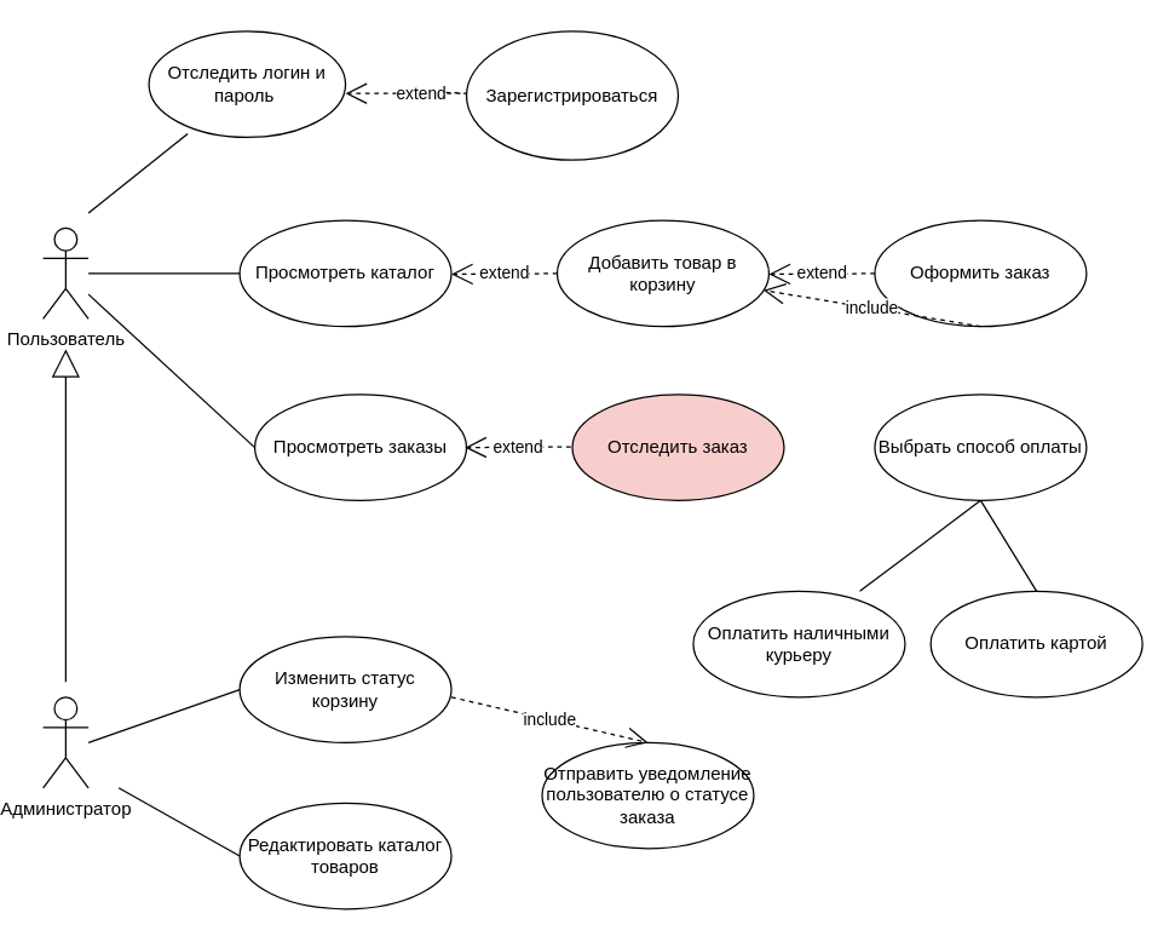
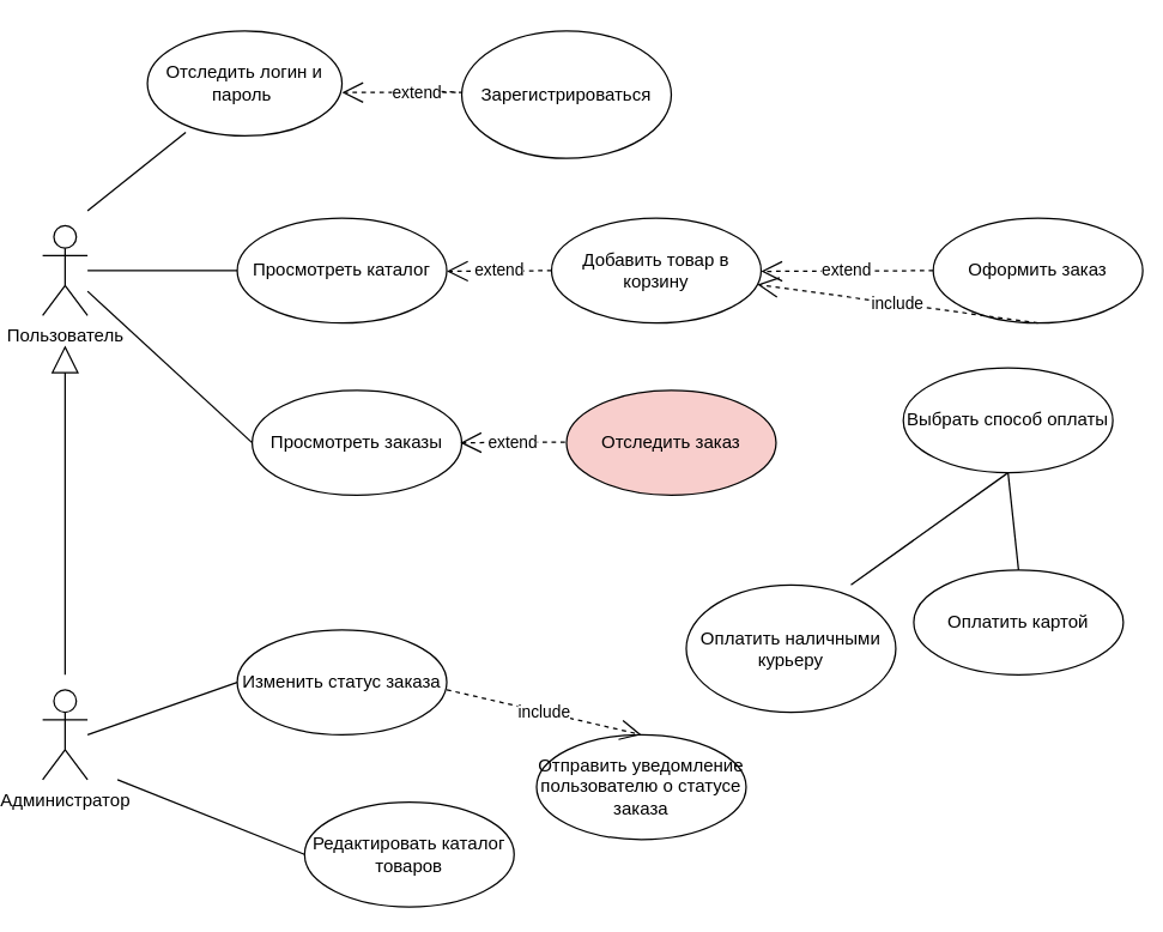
  <mxCell id="0" />
  <mxCell id="1" parent="0" />
  <mxCell id="2" value="Пользователь&lt;div&gt;&lt;br&gt;&lt;/div&gt;" style="shape=umlActor;verticalLabelPosition=bottom;verticalAlign=top;html=1;" vertex="1" parent="1"><mxGeometry x="20" y="150" width="30" height="60" as="geometry" /></mxCell>
  <mxCell id="3" value="Отследить логин и пароль&amp;nbsp;" style="ellipse;whiteSpace=wrap;html=1;" vertex="1" parent="1"><mxGeometry x="90" y="20" width="130" height="70" as="geometry" /></mxCell>
  <mxCell id="4" value="" style="endArrow=none;html=1;rounded=0;entryX=0.197;entryY=0.966;entryDx=0;entryDy=0;entryPerimeter=0;" edge="1" parent="1" target="3"><mxGeometry width="50" height="50" relative="1" as="geometry"><mxPoint x="50" y="140" as="sourcePoint" /><mxPoint x="90" y="100" as="targetPoint" /></mxGeometry></mxCell>
  <mxCell id="5" value="Зарегистрироваться" style="ellipse;whiteSpace=wrap;html=1;" vertex="1" parent="1"><mxGeometry x="300" y="20" width="140" height="85" as="geometry" /></mxCell>
  <mxCell id="6" value="Просмотреть каталог" style="ellipse;whiteSpace=wrap;html=1;" vertex="1" parent="1"><mxGeometry x="150" y="145" width="140" height="70" as="geometry" /></mxCell>
  <mxCell id="7" value="Добавить товар в корзину" style="ellipse;whiteSpace=wrap;html=1;" vertex="1" parent="1"><mxGeometry x="360" y="145" width="140" height="70" as="geometry" /></mxCell>
- <mxCell id="8" value="Оформить заказ" style="ellipse;whiteSpace=wrap;html=1;" vertex="1" parent="1"><mxGeometry x="570" y="145" width="140" height="70" as="geometry" /></mxCell>
+ <mxCell id="8" value="Оформить заказ" style="ellipse;whiteSpace=wrap;html=1;" vertex="1" parent="1"><mxGeometry x="615" y="145" width="140" height="70" as="geometry" /></mxCell>
  <mxCell id="9" value="" style="endArrow=none;html=1;rounded=0;entryX=0;entryY=0.5;entryDx=0;entryDy=0;" edge="1" parent="1" target="6"><mxGeometry width="50" height="50" relative="1" as="geometry"><mxPoint x="50" y="180" as="sourcePoint" /><mxPoint x="100" y="130" as="targetPoint" /></mxGeometry></mxCell>
- <mxCell id="10" value="Выбрать способ оплаты" style="ellipse;whiteSpace=wrap;html=1;" vertex="1" parent="1"><mxGeometry x="570" y="260" width="140" height="70" as="geometry" /></mxCell>
+ <mxCell id="10" value="Выбрать способ оплаты" style="ellipse;whiteSpace=wrap;html=1;" vertex="1" parent="1"><mxGeometry x="595" y="245" width="140" height="70" as="geometry" /></mxCell>
  <mxCell id="11" value="extend" style="endArrow=open;endSize=12;dashed=1;html=1;rounded=0;" edge="1" parent="1"><mxGeometry width="160" relative="1" as="geometry"><mxPoint x="280" y="60" as="sourcePoint" /><mxPoint x="220" y="61" as="targetPoint" /><Array as="points"><mxPoint x="300" y="61" /></Array></mxGeometry></mxCell>
  <mxCell id="12" value="extend" style="endArrow=open;endSize=12;dashed=1;html=1;rounded=0;exitX=0;exitY=0.5;exitDx=0;exitDy=0;" edge="1" parent="1" source="7"><mxGeometry width="160" relative="1" as="geometry"><mxPoint x="360" y="181" as="sourcePoint" /><mxPoint x="290" y="180.5" as="targetPoint" /></mxGeometry></mxCell>
  <mxCell id="13" value="extend" style="endArrow=open;endSize=12;dashed=1;html=1;rounded=0;exitX=0;exitY=0.5;exitDx=0;exitDy=0;" edge="1" parent="1" source="8"><mxGeometry width="160" relative="1" as="geometry"><mxPoint x="560" y="181" as="sourcePoint" /><mxPoint x="500" y="180.5" as="targetPoint" /></mxGeometry></mxCell>
  <mxCell id="14" value="include" style="endArrow=open;endSize=12;dashed=1;html=1;rounded=0;exitX=0.5;exitY=1;exitDx=0;exitDy=0;" edge="1" parent="1" source="8" target="7"><mxGeometry width="160" relative="1" as="geometry"><mxPoint x="675" y="240" as="sourcePoint" /><mxPoint x="605" y="240.5" as="targetPoint" /></mxGeometry></mxCell>
- <mxCell id="15" value="Оплатить картой" style="ellipse;whiteSpace=wrap;html=1;" vertex="1" parent="1"><mxGeometry x="607" y="390" width="140" height="70" as="geometry" /></mxCell>
- <mxCell id="16" value="Оплатить наличными курьеру" style="ellipse;whiteSpace=wrap;html=1;" vertex="1" parent="1"><mxGeometry x="450" y="390" width="140" height="70" as="geometry" /></mxCell>
+ <mxCell id="15" value="Оплатить картой" style="ellipse;whiteSpace=wrap;html=1;" vertex="1" parent="1"><mxGeometry x="602" y="380" width="140" height="70" as="geometry" /></mxCell>
+ <mxCell id="16" value="Оплатить наличными курьеру" style="ellipse;whiteSpace=wrap;html=1;" vertex="1" parent="1"><mxGeometry x="450" y="390" width="140" height="85" as="geometry" /></mxCell>
  <mxCell id="17" value="" style="endArrow=block;endSize=16;endFill=0;html=1;rounded=0;" edge="1" parent="1"><mxGeometry width="160" relative="1" as="geometry"><mxPoint x="35" y="450" as="sourcePoint" /><mxPoint x="35" y="230" as="targetPoint" /></mxGeometry></mxCell>
  <mxCell id="18" value="" style="endArrow=none;endSize=16;endFill=0;html=1;rounded=0;exitX=0.5;exitY=0;exitDx=0;exitDy=0;entryX=0.5;entryY=1;entryDx=0;entryDy=0;" edge="1" parent="1" source="15" target="10"><mxGeometry width="160" relative="1" as="geometry"><mxPoint x="555" y="401" as="sourcePoint" /><mxPoint x="650" y="340" as="targetPoint" /></mxGeometry></mxCell>
  <mxCell id="19" value="Просмотреть заказы" style="ellipse;whiteSpace=wrap;html=1;" vertex="1" parent="1"><mxGeometry x="160" y="260" width="140" height="70" as="geometry" /></mxCell>
  <mxCell id="20" value="Отследить заказ" style="ellipse;whiteSpace=wrap;html=1;fillColor=#f8cecc;" vertex="1" parent="1"><mxGeometry x="370" y="260" width="140" height="70" as="geometry" /></mxCell>
  <mxCell id="21" value="extend" style="endArrow=open;endSize=12;dashed=1;html=1;rounded=0;exitX=0;exitY=0.5;exitDx=0;exitDy=0;" edge="1" parent="1"><mxGeometry width="160" relative="1" as="geometry"><mxPoint x="369" y="294.5" as="sourcePoint" /><mxPoint x="299" y="295" as="targetPoint" /></mxGeometry></mxCell>
  <mxCell id="22" value="" style="endArrow=none;html=1;rounded=0;entryX=0;entryY=0.5;entryDx=0;entryDy=0;" edge="1" parent="1" source="2" target="19"><mxGeometry width="50" height="50" relative="1" as="geometry"><mxPoint x="80" y="310" as="sourcePoint" /><mxPoint x="130" y="260" as="targetPoint" /></mxGeometry></mxCell>
  <mxCell id="23" value="Администратор" style="shape=umlActor;verticalLabelPosition=bottom;verticalAlign=top;html=1;" vertex="1" parent="1"><mxGeometry x="20" y="460" width="30" height="60" as="geometry" /></mxCell>
  <mxCell id="24" value="" style="endArrow=none;endSize=16;endFill=0;html=1;rounded=0;exitX=0.786;exitY=0;exitDx=0;exitDy=0;exitPerimeter=0;entryX=0.5;entryY=1;entryDx=0;entryDy=0;" edge="1" parent="1" source="16" target="10"><mxGeometry width="160" relative="1" as="geometry"><mxPoint x="555" y="401" as="sourcePoint" /><mxPoint x="650" y="340" as="targetPoint" /></mxGeometry></mxCell>
- <mxCell id="25" value="Изменить статус корзину" style="ellipse;whiteSpace=wrap;html=1;" vertex="1" parent="1"><mxGeometry x="150" y="420" width="140" height="70" as="geometry" /></mxCell>
- <mxCell id="26" value="Редактировать каталог товаров" style="ellipse;whiteSpace=wrap;html=1;" vertex="1" parent="1"><mxGeometry x="150" y="530" width="140" height="70" as="geometry" /></mxCell>
+ <mxCell id="25" value="Изменить статус заказа" style="ellipse;whiteSpace=wrap;html=1;" vertex="1" parent="1"><mxGeometry x="150" y="420" width="140" height="70" as="geometry" /></mxCell>
+ <mxCell id="26" value="Редактировать каталог товаров" style="ellipse;whiteSpace=wrap;html=1;" vertex="1" parent="1"><mxGeometry x="195" y="535" width="140" height="70" as="geometry" /></mxCell>
  <mxCell id="27" value="" style="endArrow=none;html=1;rounded=0;entryX=0;entryY=0.5;entryDx=0;entryDy=0;" edge="1" parent="1" target="25"><mxGeometry width="50" height="50" relative="1" as="geometry"><mxPoint x="50" y="490" as="sourcePoint" /><mxPoint x="100" y="440" as="targetPoint" /></mxGeometry></mxCell>
  <mxCell id="28" value="" style="endArrow=none;html=1;rounded=0;entryX=0;entryY=0.5;entryDx=0;entryDy=0;" edge="1" parent="1" target="26"><mxGeometry width="50" height="50" relative="1" as="geometry"><mxPoint x="70" y="520" as="sourcePoint" /><mxPoint x="100" y="465" as="targetPoint" /></mxGeometry></mxCell>
  <mxCell id="29" value="Отправить уведомление пользователю о статусе заказа" style="ellipse;whiteSpace=wrap;html=1;" vertex="1" parent="1"><mxGeometry x="350" y="490" width="140" height="70" as="geometry" /></mxCell>
  <mxCell id="30" value="include" style="endArrow=open;endSize=12;dashed=1;html=1;rounded=0;exitX=0.5;exitY=1;exitDx=0;exitDy=0;entryX=0.5;entryY=0;entryDx=0;entryDy=0;" edge="1" parent="1" target="29"><mxGeometry width="160" relative="1" as="geometry"><mxPoint x="290" y="460" as="sourcePoint" /><mxPoint x="290" y="505" as="targetPoint" /><Array as="points" /></mxGeometry></mxCell>
